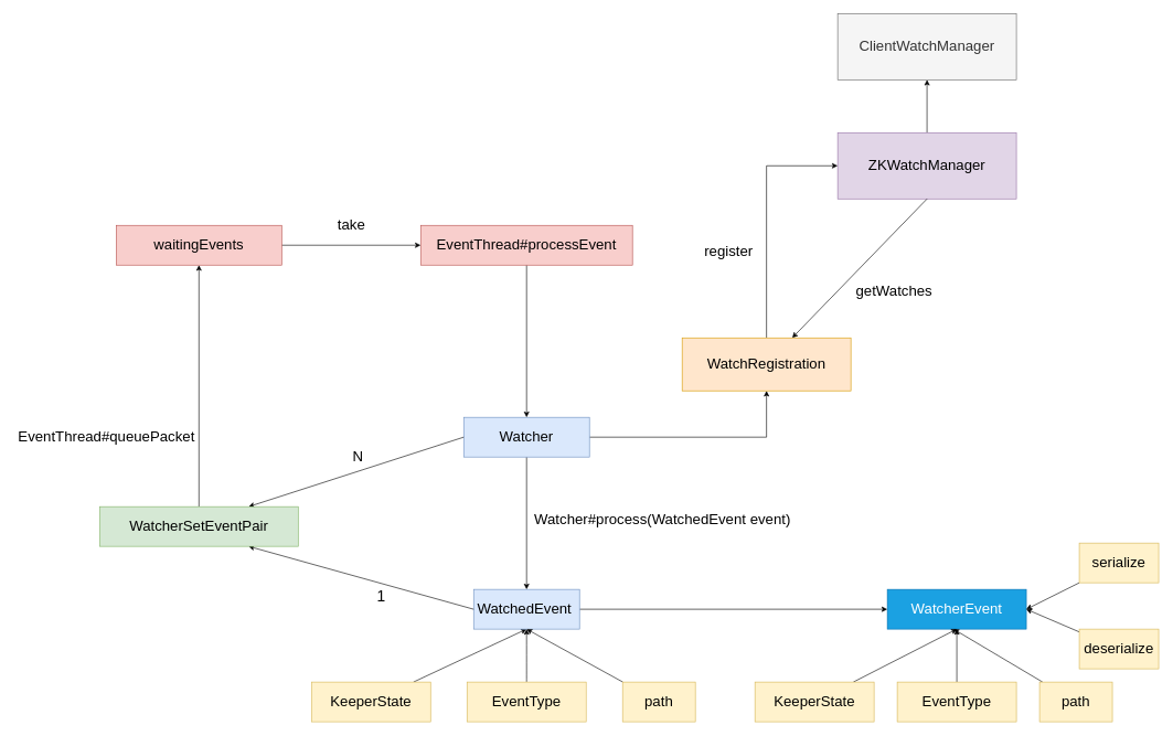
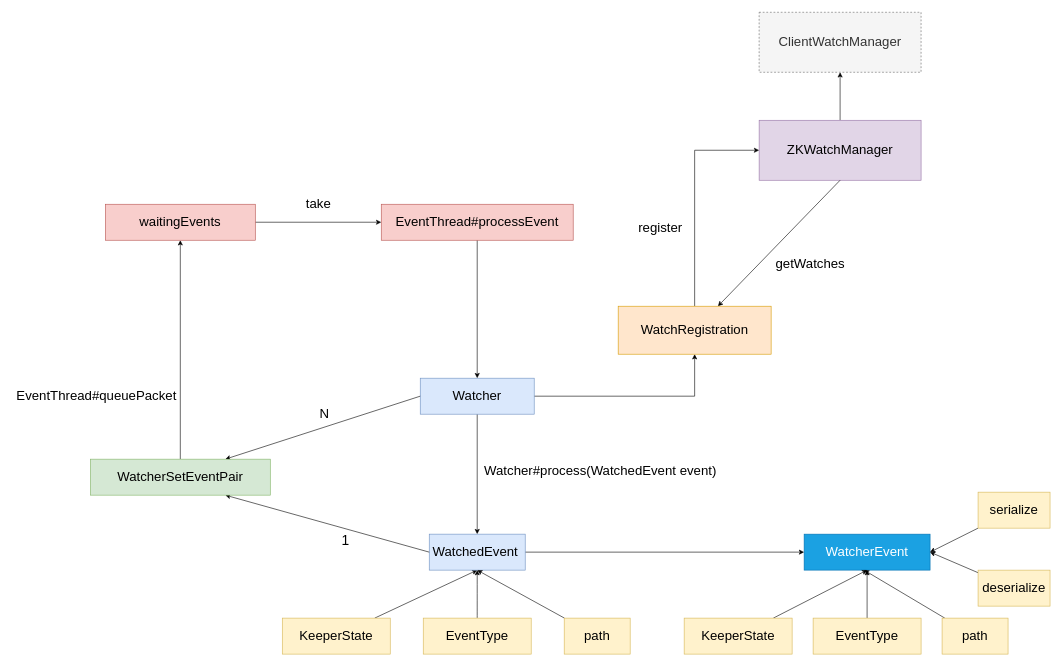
  <mxCell id="0" />
  <mxCell id="1" parent="0" />
  <mxCell id="2" style="edgeStyle=none;rounded=0;orthogonalLoop=1;jettySize=auto;html=1;entryX=0.5;entryY=0;entryDx=0;entryDy=0;" edge="1" parent="1" source="4" target="10"><mxGeometry relative="1" as="geometry" /></mxCell>
  <mxCell id="3" style="edgeStyle=orthogonalEdgeStyle;rounded=0;orthogonalLoop=1;jettySize=auto;html=1;entryX=0.5;entryY=1;entryDx=0;entryDy=0;startArrow=none;startFill=0;endArrow=classic;endFill=1;" edge="1" parent="1" source="4" target="29"><mxGeometry relative="1" as="geometry" /></mxCell>
  <mxCell id="4" value="&lt;font style=&quot;font-size: 22px&quot;&gt;Watcher&lt;/font&gt;" style="rounded=0;whiteSpace=wrap;html=1;fillColor=#dae8fc;strokeColor=#6c8ebf;" vertex="1" parent="1"><mxGeometry x="700" y="630" width="190" height="60" as="geometry" /></mxCell>
  <mxCell id="5" style="rounded=0;orthogonalLoop=1;jettySize=auto;html=1;entryX=0.5;entryY=1;entryDx=0;entryDy=0;" edge="1" parent="1" source="6" target="10"><mxGeometry relative="1" as="geometry" /></mxCell>
  <mxCell id="6" value="&lt;font style=&quot;font-size: 22px&quot;&gt;KeeperState&lt;/font&gt;" style="rounded=0;whiteSpace=wrap;html=1;fillColor=#fff2cc;strokeColor=#d6b656;" vertex="1" parent="1"><mxGeometry x="470" y="1030" width="180" height="60" as="geometry" /></mxCell>
  <mxCell id="7" style="edgeStyle=orthogonalEdgeStyle;curved=1;rounded=0;orthogonalLoop=1;jettySize=auto;html=1;entryX=0.5;entryY=1;entryDx=0;entryDy=0;" edge="1" parent="1" source="8" target="10"><mxGeometry relative="1" as="geometry" /></mxCell>
  <mxCell id="8" value="&lt;font style=&quot;font-size: 22px&quot;&gt;EventType&lt;/font&gt;" style="rounded=0;whiteSpace=wrap;html=1;fillColor=#fff2cc;strokeColor=#d6b656;" vertex="1" parent="1"><mxGeometry x="705" y="1030" width="180" height="60" as="geometry" /></mxCell>
  <mxCell id="9" style="edgeStyle=none;rounded=0;orthogonalLoop=1;jettySize=auto;html=1;entryX=0;entryY=0.5;entryDx=0;entryDy=0;" edge="1" parent="1" source="10" target="13"><mxGeometry relative="1" as="geometry" /></mxCell>
  <mxCell id="10" value="&lt;span style=&quot;font-size: 22px&quot;&gt;WatchedEvent&amp;nbsp;&lt;/span&gt;" style="rounded=0;whiteSpace=wrap;html=1;fillColor=#dae8fc;strokeColor=#6c8ebf;" vertex="1" parent="1"><mxGeometry x="715" y="890" width="160" height="60" as="geometry" /></mxCell>
  <mxCell id="11" style="rounded=0;orthogonalLoop=1;jettySize=auto;html=1;entryX=0.5;entryY=1;entryDx=0;entryDy=0;" edge="1" parent="1" source="12" target="10"><mxGeometry relative="1" as="geometry" /></mxCell>
  <mxCell id="12" value="&lt;font style=&quot;font-size: 22px&quot;&gt;path&lt;/font&gt;" style="rounded=0;whiteSpace=wrap;html=1;fillColor=#fff2cc;strokeColor=#d6b656;" vertex="1" parent="1"><mxGeometry x="940" y="1030" width="110" height="60" as="geometry" /></mxCell>
  <mxCell id="13" value="&lt;font style=&quot;font-size: 22px&quot;&gt;WatcherEvent&lt;/font&gt;" style="rounded=0;whiteSpace=wrap;html=1;fillColor=#1ba1e2;strokeColor=#006EAF;fontColor=#ffffff;" vertex="1" parent="1"><mxGeometry x="1340" y="890" width="210" height="60" as="geometry" /></mxCell>
  <mxCell id="14" style="edgeStyle=none;rounded=0;orthogonalLoop=1;jettySize=auto;html=1;entryX=0.5;entryY=1;entryDx=0;entryDy=0;" edge="1" parent="1" source="15" target="13"><mxGeometry relative="1" as="geometry" /></mxCell>
  <mxCell id="15" value="&lt;font style=&quot;font-size: 22px&quot;&gt;KeeperState&lt;/font&gt;" style="rounded=0;whiteSpace=wrap;html=1;fillColor=#fff2cc;strokeColor=#d6b656;" vertex="1" parent="1"><mxGeometry x="1140" y="1030" width="180" height="60" as="geometry" /></mxCell>
  <mxCell id="16" style="edgeStyle=none;rounded=0;orthogonalLoop=1;jettySize=auto;html=1;entryX=0.5;entryY=1;entryDx=0;entryDy=0;" edge="1" parent="1" source="17" target="13"><mxGeometry relative="1" as="geometry" /></mxCell>
  <mxCell id="17" value="&lt;font style=&quot;font-size: 22px&quot;&gt;EventType&lt;/font&gt;" style="rounded=0;whiteSpace=wrap;html=1;fillColor=#fff2cc;strokeColor=#d6b656;" vertex="1" parent="1"><mxGeometry x="1355" y="1030" width="180" height="60" as="geometry" /></mxCell>
  <mxCell id="18" style="edgeStyle=none;rounded=0;orthogonalLoop=1;jettySize=auto;html=1;" edge="1" parent="1" source="19"><mxGeometry relative="1" as="geometry"><mxPoint x="1440" y="950" as="targetPoint" /></mxGeometry></mxCell>
  <mxCell id="19" value="&lt;font style=&quot;font-size: 22px&quot;&gt;path&lt;/font&gt;" style="rounded=0;whiteSpace=wrap;html=1;fillColor=#fff2cc;strokeColor=#d6b656;" vertex="1" parent="1"><mxGeometry x="1570" y="1030" width="110" height="60" as="geometry" /></mxCell>
  <mxCell id="20" style="edgeStyle=none;rounded=0;orthogonalLoop=1;jettySize=auto;html=1;entryX=1;entryY=0.5;entryDx=0;entryDy=0;" edge="1" parent="1" source="21" target="13"><mxGeometry relative="1" as="geometry" /></mxCell>
  <mxCell id="21" value="&lt;font style=&quot;font-size: 22px&quot;&gt;serialize&lt;/font&gt;" style="rounded=0;whiteSpace=wrap;html=1;fillColor=#fff2cc;strokeColor=#d6b656;" vertex="1" parent="1"><mxGeometry x="1630" y="820" width="120" height="60" as="geometry" /></mxCell>
  <mxCell id="22" style="edgeStyle=none;rounded=0;orthogonalLoop=1;jettySize=auto;html=1;entryX=1;entryY=0.5;entryDx=0;entryDy=0;" edge="1" parent="1" source="23" target="13"><mxGeometry relative="1" as="geometry" /></mxCell>
  <mxCell id="23" value="&lt;font style=&quot;font-size: 22px&quot;&gt;deserialize&lt;/font&gt;" style="rounded=0;whiteSpace=wrap;html=1;fillColor=#fff2cc;strokeColor=#d6b656;" vertex="1" parent="1"><mxGeometry x="1630" y="950" width="120" height="60" as="geometry" /></mxCell>
  <mxCell id="24" style="edgeStyle=none;rounded=0;orthogonalLoop=1;jettySize=auto;html=1;entryX=0.5;entryY=1;entryDx=0;entryDy=0;" edge="1" parent="1" source="25" target="26"><mxGeometry relative="1" as="geometry" /></mxCell>
  <mxCell id="25" value="&lt;font style=&quot;font-size: 22px&quot;&gt;ZKWatchManager&lt;/font&gt;" style="rounded=0;whiteSpace=wrap;html=1;fillColor=#e1d5e7;strokeColor=#9673a6;" vertex="1" parent="1"><mxGeometry x="1265" y="200" width="270" height="100" as="geometry" /></mxCell>
- <mxCell id="26" value="&lt;font style=&quot;font-size: 22px&quot;&gt;ClientWatchManager&lt;/font&gt;" style="rounded=0;whiteSpace=wrap;html=1;fillColor=#f5f5f5;strokeColor=#666666;fontColor=#333333;" vertex="1" parent="1"><mxGeometry x="1265" y="20" width="270" height="100" as="geometry" /></mxCell>
+ <mxCell id="26" value="&lt;font style=&quot;font-size: 22px&quot;&gt;ClientWatchManager&lt;/font&gt;" style="rounded=0;whiteSpace=wrap;html=1;fillColor=#f5f5f5;strokeColor=#666666;fontColor=#333333;dashed=1;" vertex="1" parent="1"><mxGeometry x="1265" y="20" width="270" height="100" as="geometry" /></mxCell>
  <mxCell id="27" style="edgeStyle=none;rounded=0;orthogonalLoop=1;jettySize=auto;html=1;entryX=0.5;entryY=1;entryDx=0;entryDy=0;startArrow=classic;startFill=1;endArrow=none;endFill=0;" edge="1" parent="1" source="29" target="25"><mxGeometry relative="1" as="geometry" /></mxCell>
  <mxCell id="28" style="edgeStyle=orthogonalEdgeStyle;rounded=0;orthogonalLoop=1;jettySize=auto;html=1;entryX=0;entryY=0.5;entryDx=0;entryDy=0;" edge="1" parent="1" source="29" target="25"><mxGeometry relative="1" as="geometry" /></mxCell>
  <mxCell id="29" value="&lt;font style=&quot;font-size: 22px&quot;&gt;WatchRegistration&lt;/font&gt;" style="rounded=0;whiteSpace=wrap;html=1;fillColor=#ffe6cc;strokeColor=#d79b00;" vertex="1" parent="1"><mxGeometry x="1030" y="510" width="255" height="80" as="geometry" /></mxCell>
  <mxCell id="30" value="&lt;font style=&quot;font-size: 22px&quot;&gt;Watcher#process(WatchedEvent event)&lt;/font&gt;" style="text;html=1;align=center;verticalAlign=middle;resizable=0;points=[];autosize=1;" vertex="1" parent="1"><mxGeometry x="800" y="775" width="400" height="20" as="geometry" /></mxCell>
  <mxCell id="31" value="&lt;font style=&quot;font-size: 22px&quot;&gt;getWatches&lt;/font&gt;" style="text;html=1;align=center;verticalAlign=middle;resizable=0;points=[];autosize=1;" vertex="1" parent="1"><mxGeometry x="1285" y="430" width="130" height="20" as="geometry" /></mxCell>
  <mxCell id="32" value="&lt;font style=&quot;font-size: 22px&quot;&gt;register&lt;/font&gt;" style="text;html=1;align=center;verticalAlign=middle;resizable=0;points=[];autosize=1;" vertex="1" parent="1"><mxGeometry x="1055" width="90" height="20" as="geometry" y="370" /></mxCell>
  <mxCell id="33" style="rounded=0;orthogonalLoop=1;jettySize=auto;html=1;entryX=0;entryY=0.5;entryDx=0;entryDy=0;startArrow=classic;startFill=1;endArrow=none;endFill=0;exitX=0.75;exitY=1;exitDx=0;exitDy=0;" edge="1" parent="1" source="36" target="10"><mxGeometry relative="1" as="geometry" /></mxCell>
  <mxCell id="34" style="edgeStyle=none;rounded=0;orthogonalLoop=1;jettySize=auto;html=1;entryX=0;entryY=0.5;entryDx=0;entryDy=0;startArrow=classic;startFill=1;endArrow=none;endFill=0;exitX=0.75;exitY=0;exitDx=0;exitDy=0;" edge="1" parent="1" source="36" target="4"><mxGeometry relative="1" as="geometry" /></mxCell>
  <mxCell id="35" style="edgeStyle=orthogonalEdgeStyle;rounded=0;orthogonalLoop=1;jettySize=auto;html=1;entryX=0.5;entryY=1;entryDx=0;entryDy=0;startArrow=none;startFill=0;endArrow=classic;endFill=1;" edge="1" parent="1" source="36" target="40"><mxGeometry relative="1" as="geometry" /></mxCell>
  <mxCell id="36" value="&lt;font style=&quot;font-size: 22px&quot;&gt;WatcherSetEventPair&lt;/font&gt;" style="rounded=0;whiteSpace=wrap;html=1;fillColor=#d5e8d4;strokeColor=#82b366;" vertex="1" parent="1"><mxGeometry x="150" y="765" width="300" height="60" as="geometry" /></mxCell>
  <mxCell id="37" value="&lt;font style=&quot;font-size: 23px&quot;&gt;1&lt;/font&gt;" style="text;html=1;align=center;verticalAlign=middle;resizable=0;points=[];autosize=1;" vertex="1" parent="1"><mxGeometry x="560" y="890" width="30" height="20" as="geometry" /></mxCell>
  <mxCell id="38" value="&lt;font style=&quot;font-size: 22px&quot;&gt;N&lt;/font&gt;" style="text;html=1;align=center;verticalAlign=middle;resizable=0;points=[];autosize=1;" vertex="1" parent="1"><mxGeometry x="525" y="680" width="30" height="20" as="geometry" /></mxCell>
  <mxCell id="39" style="edgeStyle=orthogonalEdgeStyle;rounded=0;orthogonalLoop=1;jettySize=auto;html=1;entryX=0;entryY=0.5;entryDx=0;entryDy=0;startArrow=none;startFill=0;endArrow=classic;endFill=1;" edge="1" parent="1" source="40" target="42"><mxGeometry relative="1" as="geometry" /></mxCell>
  <mxCell id="40" value="&lt;font style=&quot;font-size: 22px&quot;&gt;waitingEvents&lt;/font&gt;" style="rounded=0;whiteSpace=wrap;html=1;fillColor=#f8cecc;strokeColor=#b85450;" vertex="1" parent="1"><mxGeometry x="175" y="340" width="250" height="60" as="geometry" /></mxCell>
  <mxCell id="41" style="edgeStyle=orthogonalEdgeStyle;rounded=0;orthogonalLoop=1;jettySize=auto;html=1;entryX=0.5;entryY=0;entryDx=0;entryDy=0;startArrow=none;startFill=0;endArrow=classic;endFill=1;" edge="1" parent="1" source="42" target="4"><mxGeometry relative="1" as="geometry" /></mxCell>
  <mxCell id="42" value="&lt;font style=&quot;font-size: 22px&quot;&gt;EventThread#processEvent&lt;/font&gt;" style="rounded=0;whiteSpace=wrap;html=1;fillColor=#f8cecc;strokeColor=#b85450;" vertex="1" parent="1"><mxGeometry x="635" y="340" width="320" height="60" as="geometry" /></mxCell>
  <mxCell id="43" value="&lt;font style=&quot;font-size: 22px&quot;&gt;EventThread#queuePacket&lt;/font&gt;" style="text;html=1;align=center;verticalAlign=middle;resizable=0;points=[];autosize=1;" vertex="1" parent="1"><mxGeometry x="20" y="650" width="280" height="20" as="geometry" /></mxCell>
  <mxCell id="44" value="&lt;font style=&quot;font-size: 22px&quot;&gt;take&lt;/font&gt;" style="text;html=1;align=center;verticalAlign=middle;resizable=0;points=[];autosize=1;" vertex="1" parent="1"><mxGeometry x="500" y="330" width="60" height="20" as="geometry" /></mxCell>
